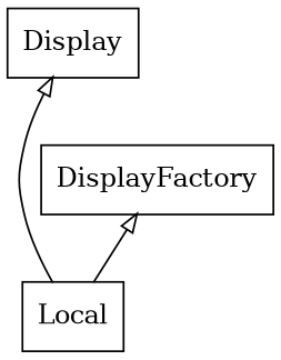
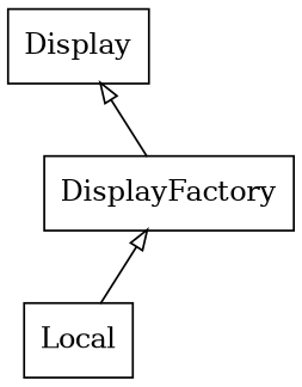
  digraph {
    rankdir=BT
    node [shape=record]
    edge [arrowhead=empty]
    n1 [label=Display]
    n2 [label=DisplayFactory]
    n3 [label=Local]
-   n3 -> n1 [arrowtail=none]
+   n2 -> n1 [arrowtail=none]
    n3 -> n2 [style=solid]
  }
